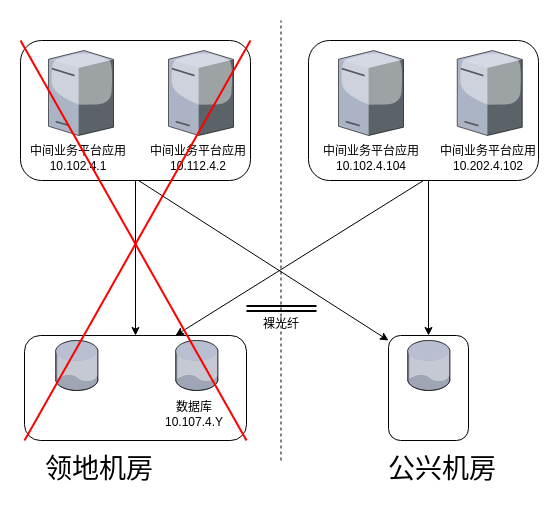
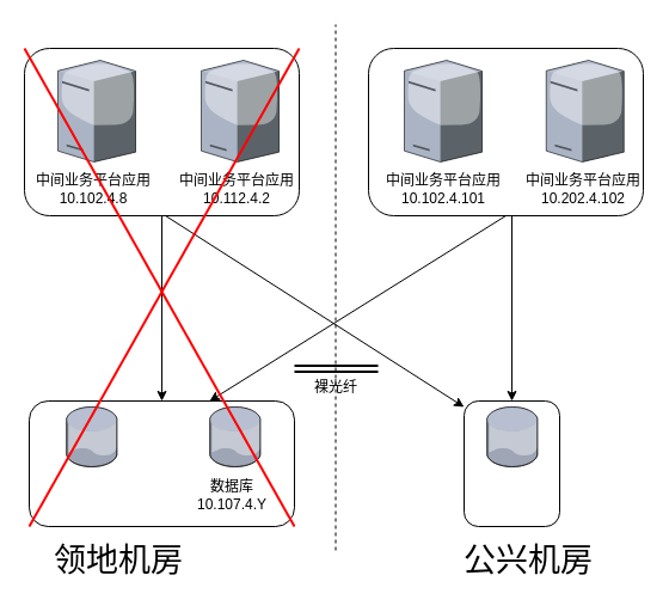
  <mxCell id="0" />
  <mxCell id="1" parent="0" />
  <mxCell id="2" value="" style="rounded=1;whiteSpace=wrap;html=1;" vertex="1" parent="1"><mxGeometry x="388" y="335" width="80" height="105" as="geometry" /></mxCell>
  <mxCell id="3" value="" style="rounded=1;whiteSpace=wrap;html=1;" parent="1" vertex="1"><mxGeometry x="308" y="40" width="230" height="140" as="geometry" /></mxCell>
  <mxCell id="4" value="" style="rounded=1;whiteSpace=wrap;html=1;" parent="1" vertex="1"><mxGeometry x="20" y="40" width="230" height="140" as="geometry" /></mxCell>
  <mxCell id="5" value="" style="rounded=1;whiteSpace=wrap;html=1;" parent="1" vertex="1"><mxGeometry x="24" y="335" width="222" height="105" as="geometry" /></mxCell>
  <mxCell id="6" value="" style="verticalLabelPosition=bottom;sketch=0;aspect=fixed;html=1;verticalAlign=top;strokeColor=none;align=center;outlineConnect=0;shape=mxgraph.citrix.database;" parent="1" vertex="1"><mxGeometry x="55.25" y="340" width="42.5" height="50" as="geometry" /></mxCell>
  <mxCell id="7" value="" style="verticalLabelPosition=bottom;sketch=0;aspect=fixed;html=1;verticalAlign=top;strokeColor=none;align=center;outlineConnect=0;shape=mxgraph.citrix.license_server;" parent="1" vertex="1"><mxGeometry x="48" y="50" width="65" height="85" as="geometry" /></mxCell>
  <mxCell id="8" value="" style="verticalLabelPosition=bottom;sketch=0;aspect=fixed;html=1;verticalAlign=top;strokeColor=none;align=center;outlineConnect=0;shape=mxgraph.citrix.database;" parent="1" vertex="1"><mxGeometry x="175.25" y="340" width="42.5" height="50" as="geometry" /></mxCell>
  <mxCell id="9" value="" style="verticalLabelPosition=bottom;sketch=0;aspect=fixed;html=1;verticalAlign=top;strokeColor=none;align=center;outlineConnect=0;shape=mxgraph.citrix.database;" parent="1" vertex="1"><mxGeometry x="407.25" y="340" width="42.5" height="50" as="geometry" /></mxCell>
  <mxCell id="10" value="" style="verticalLabelPosition=bottom;sketch=0;aspect=fixed;html=1;verticalAlign=top;strokeColor=none;align=center;outlineConnect=0;shape=mxgraph.citrix.license_server;" parent="1" vertex="1"><mxGeometry x="168" y="50" width="65" height="85" as="geometry" /></mxCell>
  <mxCell id="11" value="" style="verticalLabelPosition=bottom;sketch=0;aspect=fixed;html=1;verticalAlign=top;strokeColor=none;align=center;outlineConnect=0;shape=mxgraph.citrix.license_server;" parent="1" vertex="1"><mxGeometry x="338" y="50" width="65" height="85" as="geometry" /></mxCell>
  <mxCell id="12" value="" style="verticalLabelPosition=bottom;sketch=0;aspect=fixed;html=1;verticalAlign=top;strokeColor=none;align=center;outlineConnect=0;shape=mxgraph.citrix.license_server;" parent="1" vertex="1"><mxGeometry x="456.75" y="50" width="65" height="85" as="geometry" /></mxCell>
  <mxCell id="13" value="&lt;font style=&quot;font-size: 27px;&quot;&gt;领地机房&lt;/font&gt;" style="text;strokeColor=none;align=center;fillColor=none;html=1;verticalAlign=middle;whiteSpace=wrap;rounded=0;" parent="1" vertex="1"><mxGeometry x="39" y="447" width="120" height="43" as="geometry" /></mxCell>
- <mxCell id="14" value="中间业务平台应用&lt;div&gt;10.102.4.1&lt;/div&gt;" style="text;strokeColor=none;align=center;fillColor=none;html=1;verticalAlign=middle;whiteSpace=wrap;rounded=0;" parent="1" vertex="1"><mxGeometry x="28" y="135" width="100" height="45" as="geometry" /></mxCell>
+ <mxCell id="14" value="中间业务平台应用&lt;div&gt;10.102.4.8&lt;/div&gt;" style="text;strokeColor=none;align=center;fillColor=none;html=1;verticalAlign=middle;whiteSpace=wrap;rounded=0;" parent="1" vertex="1"><mxGeometry x="28" y="135" width="100" height="45" as="geometry" /></mxCell>
  <mxCell id="15" value="" style="endArrow=none;dashed=1;html=1;rounded=0;" parent="1" edge="1"><mxGeometry width="50" height="50" relative="1" as="geometry"><mxPoint x="280.5" y="460" as="sourcePoint" /><mxPoint x="280.5" y="20" as="targetPoint" /></mxGeometry></mxCell>
  <mxCell id="16" value="" style="shape=link;html=1;rounded=0;strokeWidth=2;" parent="1" edge="1"><mxGeometry width="100" relative="1" as="geometry"><mxPoint x="246" y="308" as="sourcePoint" /><mxPoint x="316" y="308" as="targetPoint" /></mxGeometry></mxCell>
  <mxCell id="17" value="裸光纤" style="text;strokeColor=none;align=center;fillColor=none;html=1;verticalAlign=middle;whiteSpace=wrap;rounded=0;" parent="1" vertex="1"><mxGeometry x="256" y="315" width="50" height="17" as="geometry" /></mxCell>
  <mxCell id="18" style="edgeStyle=none;shape=link;rounded=0;orthogonalLoop=1;jettySize=auto;html=1;exitX=1;exitY=1;exitDx=0;exitDy=0;strokeColor=default;align=center;verticalAlign=middle;fontFamily=Helvetica;fontSize=11;fontColor=default;labelBackgroundColor=default;endArrow=classic;" parent="1" source="13" target="13" edge="1"><mxGeometry relative="1" as="geometry" /></mxCell>
  <mxCell id="19" value="&lt;font style=&quot;font-size: 27px;&quot;&gt;公兴机房&lt;/font&gt;" style="text;strokeColor=none;align=center;fillColor=none;html=1;verticalAlign=middle;whiteSpace=wrap;rounded=0;" parent="1" vertex="1"><mxGeometry x="382.19" y="447.75" width="120" height="41.5" as="geometry" /></mxCell>
  <mxCell id="20" value="中间业务平台应用&lt;div&gt;10.112.4.2&lt;/div&gt;" style="text;strokeColor=none;align=center;fillColor=none;html=1;verticalAlign=middle;whiteSpace=wrap;rounded=0;" vertex="1" parent="1"><mxGeometry x="148" y="135" width="100" height="45" as="geometry" /></mxCell>
- <mxCell id="21" value="中间业务平台应用&lt;div&gt;10.102.4.104&lt;/div&gt;" style="text;strokeColor=none;align=center;fillColor=none;html=1;verticalAlign=middle;whiteSpace=wrap;rounded=0;" vertex="1" parent="1"><mxGeometry x="320.5" y="135" width="100" height="45" as="geometry" /></mxCell>
+ <mxCell id="21" value="中间业务平台应用&lt;div&gt;10.102.4.101&lt;/div&gt;" style="text;strokeColor=none;align=center;fillColor=none;html=1;verticalAlign=middle;whiteSpace=wrap;rounded=0;" vertex="1" parent="1"><mxGeometry x="320.5" y="135" width="100" height="45" as="geometry" /></mxCell>
  <mxCell id="22" value="中间业务平台应用&lt;div&gt;10.202.4.102&lt;/div&gt;" style="text;strokeColor=none;align=center;fillColor=none;html=1;verticalAlign=middle;whiteSpace=wrap;rounded=0;" vertex="1" parent="1"><mxGeometry x="438" y="135" width="100" height="45" as="geometry" /></mxCell>
  <mxCell id="23" value="数据库&lt;div&gt;10.107.4.Y&lt;/div&gt;" style="text;strokeColor=none;align=center;fillColor=none;html=1;verticalAlign=middle;whiteSpace=wrap;rounded=0;" vertex="1" parent="1"><mxGeometry x="160.88" y="394" width="66.25" height="40" as="geometry" /></mxCell>
  <mxCell id="24" value="" style="endArrow=classic;html=1;rounded=0;exitX=0.5;exitY=1;exitDx=0;exitDy=0;entryX=0.5;entryY=0;entryDx=0;entryDy=0;" edge="1" parent="1" source="4" target="5"><mxGeometry width="50" height="50" relative="1" as="geometry"><mxPoint x="138" y="270" as="sourcePoint" /><mxPoint x="188" y="220" as="targetPoint" /></mxGeometry></mxCell>
  <mxCell id="25" value="" style="endArrow=classic;html=1;rounded=0;" edge="1" parent="1"><mxGeometry width="50" height="50" relative="1" as="geometry"><mxPoint x="138" y="180" as="sourcePoint" /><mxPoint x="388" y="340" as="targetPoint" /></mxGeometry></mxCell>
  <mxCell id="26" value="" style="endArrow=classic;html=1;rounded=0;exitX=0.5;exitY=1;exitDx=0;exitDy=0;entryX=0.68;entryY=0;entryDx=0;entryDy=0;entryPerimeter=0;" edge="1" parent="1" source="3" target="5"><mxGeometry width="50" height="50" relative="1" as="geometry"><mxPoint x="145" y="190" as="sourcePoint" /><mxPoint x="188" y="330" as="targetPoint" /></mxGeometry></mxCell>
  <mxCell id="27" value="" style="endArrow=classic;html=1;rounded=0;entryX=0.5;entryY=0;entryDx=0;entryDy=0;" edge="1" parent="1" target="2"><mxGeometry width="50" height="50" relative="1" as="geometry"><mxPoint x="428" y="180" as="sourcePoint" /><mxPoint x="428" y="300" as="targetPoint" /></mxGeometry></mxCell>
  <mxCell id="28" value="" style="endArrow=none;html=1;rounded=0;entryX=0;entryY=0;entryDx=0;entryDy=0;exitX=1;exitY=1;exitDx=0;exitDy=0;strokeColor=#FF0000;strokeWidth=2;" edge="1" parent="1" source="5" target="4"><mxGeometry width="50" height="50" relative="1" as="geometry"><mxPoint x="138" y="370" as="sourcePoint" /><mxPoint x="188" y="320" as="targetPoint" /></mxGeometry></mxCell>
  <mxCell id="29" value="" style="endArrow=none;html=1;rounded=0;exitX=0;exitY=1;exitDx=0;exitDy=0;entryX=1;entryY=0;entryDx=0;entryDy=0;strokeColor=#FF0000;strokeWidth=2;" edge="1" parent="1" source="5" target="4"><mxGeometry width="50" height="50" relative="1" as="geometry"><mxPoint x="138" y="370" as="sourcePoint" /><mxPoint x="188" y="320" as="targetPoint" /></mxGeometry></mxCell>
